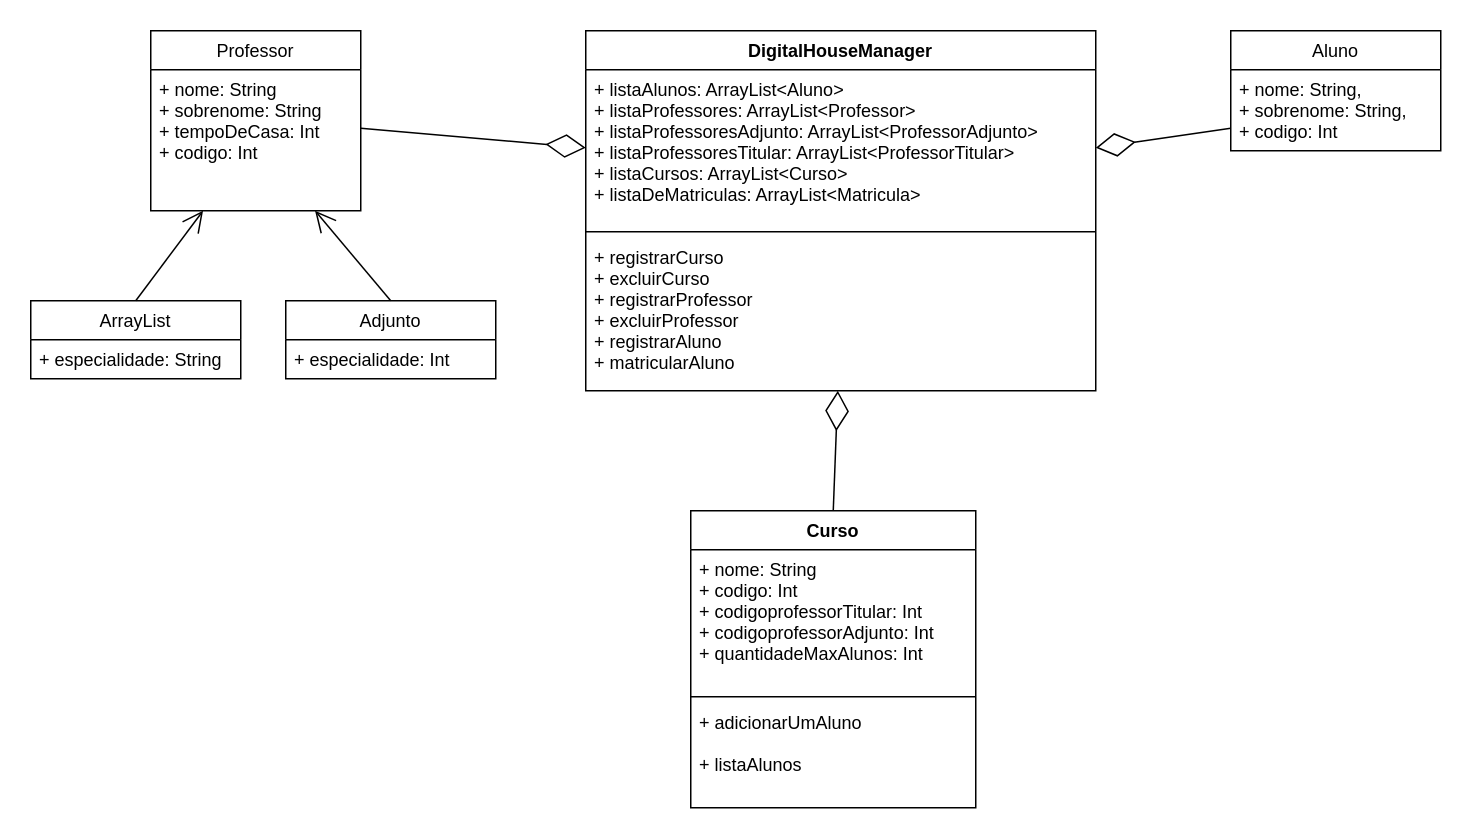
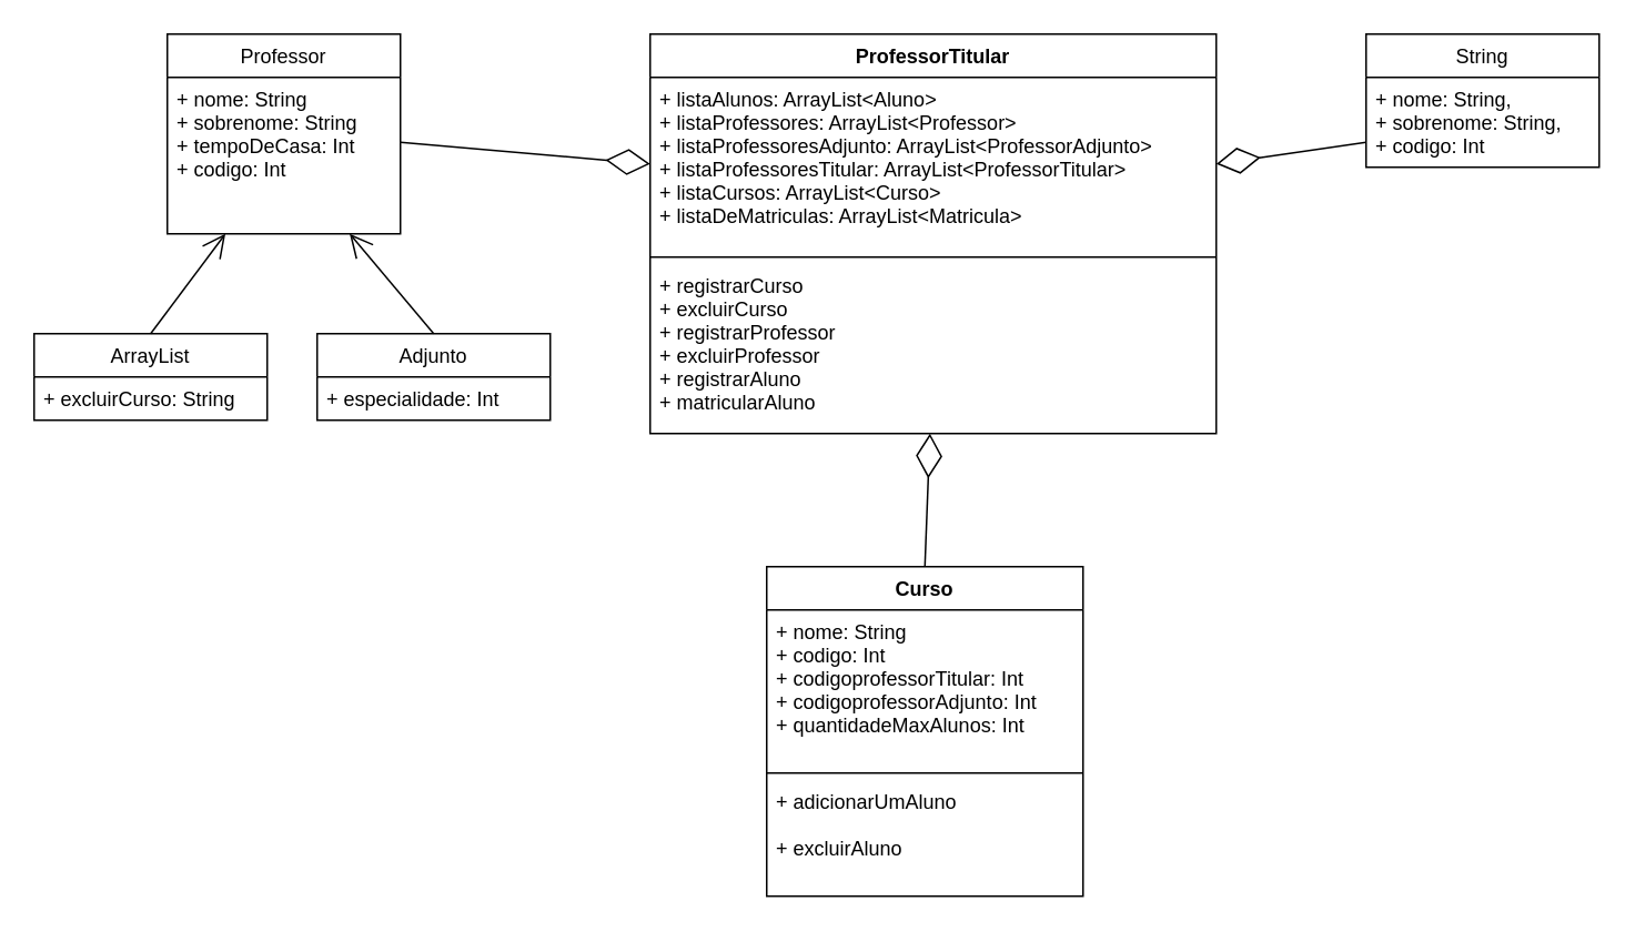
  <mxCell id="0" />
  <mxCell id="1" parent="0" />
  <mxCell id="2" value="" style="endArrow=open;endFill=1;endSize=12;html=1;exitX=0.5;exitY=0;exitDx=0;exitDy=0;" edge="1" parent="1" source="18" target="15"><mxGeometry width="160" relative="1" as="geometry"><mxPoint x="590" y="280" as="sourcePoint" /><mxPoint x="220.96" y="160.992" as="targetPoint" /></mxGeometry></mxCell>
  <mxCell id="3" value="" style="endArrow=open;endFill=1;endSize=12;html=1;exitX=0.5;exitY=0;exitDx=0;exitDy=0;" edge="1" parent="1" source="16" target="15"><mxGeometry width="160" relative="1" as="geometry"><mxPoint x="590" y="280" as="sourcePoint" /><mxPoint x="121" y="161.984" as="targetPoint" /></mxGeometry></mxCell>
  <mxCell id="4" value="" style="endArrow=diamondThin;endFill=0;endSize=24;html=1;exitX=1;exitY=0.5;exitDx=0;exitDy=0;entryX=0;entryY=0.5;entryDx=0;entryDy=0;" edge="1" parent="1" target="11"><mxGeometry width="160" relative="1" as="geometry"><mxPoint x="240" y="85" as="sourcePoint" /><mxPoint x="750" y="280" as="targetPoint" /></mxGeometry></mxCell>
  <mxCell id="5" value="" style="endArrow=diamondThin;endFill=0;endSize=24;html=1;entryX=1;entryY=0.5;entryDx=0;entryDy=0;exitX=0;exitY=0.5;exitDx=0;exitDy=0;" edge="1" parent="1" target="11"><mxGeometry width="160" relative="1" as="geometry"><mxPoint x="820" y="85" as="sourcePoint" /><mxPoint x="660" y="280" as="targetPoint" /></mxGeometry></mxCell>
  <mxCell id="6" value="Curso" style="swimlane;fontStyle=1;align=center;verticalAlign=top;childLayout=stackLayout;horizontal=1;startSize=26;horizontalStack=0;resizeParent=1;resizeParentMax=0;resizeLast=0;collapsible=1;marginBottom=0;" vertex="1" parent="1"><mxGeometry x="460" y="340" width="190" height="198" as="geometry" /></mxCell>
  <mxCell id="7" value="+ nome: String&#10;+ codigo: Int&#10;+ codigoprofessorTitular: Int&#10;+ codigoprofessorAdjunto: Int&#10;+ quantidadeMaxAlunos: Int" style="text;strokeColor=none;fillColor=none;align=left;verticalAlign=top;spacingLeft=4;spacingRight=4;overflow=hidden;rotatable=0;points=[[0,0.5],[1,0.5]];portConstraint=eastwest;" vertex="1" parent="6"><mxGeometry y="26" width="190" height="94" as="geometry" /></mxCell>
  <mxCell id="8" value="" style="line;strokeWidth=1;fillColor=none;align=left;verticalAlign=middle;spacingTop=-1;spacingLeft=3;spacingRight=3;rotatable=0;labelPosition=right;points=[];portConstraint=eastwest;" vertex="1" parent="6"><mxGeometry y="120" width="190" height="8" as="geometry" /></mxCell>
- <mxCell id="9" value="+ adicionarUmAluno&#10;&#10;+ listaAlunos" style="text;strokeColor=none;fillColor=none;align=left;verticalAlign=top;spacingLeft=4;spacingRight=4;overflow=hidden;rotatable=0;points=[[0,0.5],[1,0.5]];portConstraint=eastwest;" vertex="1" parent="6"><mxGeometry y="128" width="190" height="70" as="geometry" /></mxCell>
- <mxCell id="10" value="DigitalHouseManager" style="swimlane;fontStyle=1;align=center;verticalAlign=top;childLayout=stackLayout;horizontal=1;startSize=26;horizontalStack=0;resizeParent=1;resizeParentMax=0;resizeLast=0;collapsible=1;marginBottom=0;" vertex="1" parent="1"><mxGeometry x="390" y="20" width="340" height="240" as="geometry" /></mxCell>
+ <mxCell id="9" value="+ adicionarUmAluno&#10;&#10;+ excluirAluno" style="text;strokeColor=none;fillColor=none;align=left;verticalAlign=top;spacingLeft=4;spacingRight=4;overflow=hidden;rotatable=0;points=[[0,0.5],[1,0.5]];portConstraint=eastwest;" vertex="1" parent="6"><mxGeometry y="128" width="190" height="70" as="geometry" /></mxCell>
+ <mxCell id="10" value="ProfessorTitular" style="swimlane;fontStyle=1;align=center;verticalAlign=top;childLayout=stackLayout;horizontal=1;startSize=26;horizontalStack=0;resizeParent=1;resizeParentMax=0;resizeLast=0;collapsible=1;marginBottom=0;" vertex="1" parent="1"><mxGeometry x="390" y="20" width="340" height="240" as="geometry" /></mxCell>
  <mxCell id="11" value="+ listaAlunos: ArrayList&lt;Aluno&gt;&#10;+ listaProfessores: ArrayList&lt;Professor&gt;&#10;+ listaProfessoresAdjunto: ArrayList&lt;ProfessorAdjunto&gt;&#10;+ listaProfessoresTitular: ArrayList&lt;ProfessorTitular&gt;&#10;+ listaCursos: ArrayList&lt;Curso&gt;&#10;+ listaDeMatriculas: ArrayList&lt;Matricula&gt;" style="text;strokeColor=none;fillColor=none;align=left;verticalAlign=top;spacingLeft=4;spacingRight=4;overflow=hidden;rotatable=0;points=[[0,0.5],[1,0.5]];portConstraint=eastwest;" vertex="1" parent="10"><mxGeometry y="26" width="340" height="104" as="geometry" /></mxCell>
  <mxCell id="12" value="" style="line;strokeWidth=1;fillColor=none;align=left;verticalAlign=middle;spacingTop=-1;spacingLeft=3;spacingRight=3;rotatable=0;labelPosition=right;points=[];portConstraint=eastwest;" vertex="1" parent="10"><mxGeometry y="130" width="340" height="8" as="geometry" /></mxCell>
  <mxCell id="13" value="+ registrarCurso&#10;+ excluirCurso&#10;+ registrarProfessor&#10;+ excluirProfessor&#10;+ registrarAluno&#10;+ matricularAluno" style="text;strokeColor=none;fillColor=none;align=left;verticalAlign=top;spacingLeft=4;spacingRight=4;overflow=hidden;rotatable=0;points=[[0,0.5],[1,0.5]];portConstraint=eastwest;" vertex="1" parent="10"><mxGeometry y="138" width="340" height="102" as="geometry" /></mxCell>
  <mxCell id="14" value="Professor" style="swimlane;fontStyle=0;childLayout=stackLayout;horizontal=1;startSize=26;fillColor=none;horizontalStack=0;resizeParent=1;resizeParentMax=0;resizeLast=0;collapsible=1;marginBottom=0;" vertex="1" parent="1"><mxGeometry x="100" y="20" width="140" height="120" as="geometry" /></mxCell>
  <mxCell id="15" value="+ nome: String&#10;+ sobrenome: String&#10;+ tempoDeCasa: Int&#10;+ codigo: Int" style="text;strokeColor=none;fillColor=none;align=left;verticalAlign=top;spacingLeft=4;spacingRight=4;overflow=hidden;rotatable=0;points=[[0,0.5],[1,0.5]];portConstraint=eastwest;" vertex="1" parent="14"><mxGeometry y="26" width="140" height="94" as="geometry" /></mxCell>
  <mxCell id="16" value="ArrayList" style="swimlane;fontStyle=0;childLayout=stackLayout;horizontal=1;startSize=26;fillColor=none;horizontalStack=0;resizeParent=1;resizeParentMax=0;resizeLast=0;collapsible=1;marginBottom=0;" vertex="1" parent="1"><mxGeometry x="20" y="200" width="140" height="52" as="geometry" /></mxCell>
- <mxCell id="17" value="+ especialidade: String" style="text;strokeColor=none;fillColor=none;align=left;verticalAlign=top;spacingLeft=4;spacingRight=4;overflow=hidden;rotatable=0;points=[[0,0.5],[1,0.5]];portConstraint=eastwest;" vertex="1" parent="16"><mxGeometry y="26" width="140" height="26" as="geometry" /></mxCell>
+ <mxCell id="17" value="+ excluirCurso: String" style="text;strokeColor=none;fillColor=none;align=left;verticalAlign=top;spacingLeft=4;spacingRight=4;overflow=hidden;rotatable=0;points=[[0,0.5],[1,0.5]];portConstraint=eastwest;" vertex="1" parent="16"><mxGeometry y="26" width="140" height="26" as="geometry" /></mxCell>
  <mxCell id="18" value="Adjunto" style="swimlane;fontStyle=0;childLayout=stackLayout;horizontal=1;startSize=26;fillColor=none;horizontalStack=0;resizeParent=1;resizeParentMax=0;resizeLast=0;collapsible=1;marginBottom=0;" vertex="1" parent="1"><mxGeometry x="190" y="200" width="140" height="52" as="geometry" /></mxCell>
  <mxCell id="19" value="+ especialidade: Int" style="text;strokeColor=none;fillColor=none;align=left;verticalAlign=top;spacingLeft=4;spacingRight=4;overflow=hidden;rotatable=0;points=[[0,0.5],[1,0.5]];portConstraint=eastwest;" vertex="1" parent="18"><mxGeometry y="26" width="140" height="26" as="geometry" /></mxCell>
- <mxCell id="20" value="Aluno" style="swimlane;fontStyle=0;childLayout=stackLayout;horizontal=1;startSize=26;fillColor=none;horizontalStack=0;resizeParent=1;resizeParentMax=0;resizeLast=0;collapsible=1;marginBottom=0;" vertex="1" parent="1"><mxGeometry x="820" y="20" width="140" height="80" as="geometry" /></mxCell>
+ <mxCell id="20" value="String" style="swimlane;fontStyle=0;childLayout=stackLayout;horizontal=1;startSize=26;fillColor=none;horizontalStack=0;resizeParent=1;resizeParentMax=0;resizeLast=0;collapsible=1;marginBottom=0;" vertex="1" parent="1"><mxGeometry x="820" y="20" width="140" height="80" as="geometry" /></mxCell>
  <mxCell id="21" value="+ nome: String,&#10;+ sobrenome: String,&#10;+ codigo: Int" style="text;strokeColor=none;fillColor=none;align=left;verticalAlign=top;spacingLeft=4;spacingRight=4;overflow=hidden;rotatable=0;points=[[0,0.5],[1,0.5]];portConstraint=eastwest;" vertex="1" parent="20"><mxGeometry y="26" width="140" height="54" as="geometry" /></mxCell>
  <mxCell id="22" value="" style="endArrow=diamondThin;endFill=0;endSize=24;html=1;exitX=0.5;exitY=0;exitDx=0;exitDy=0;" edge="1" parent="1" source="6" target="13"><mxGeometry width="160" relative="1" as="geometry"><mxPoint x="500" y="280" as="sourcePoint" /><mxPoint x="660" y="280" as="targetPoint" /></mxGeometry></mxCell>
